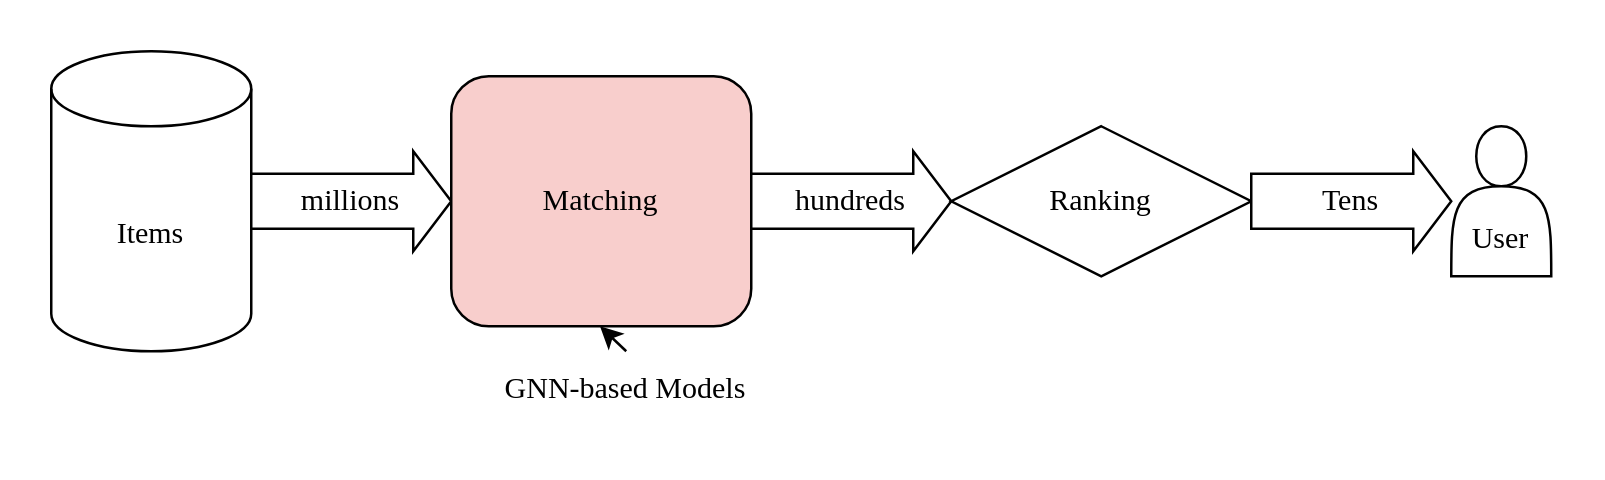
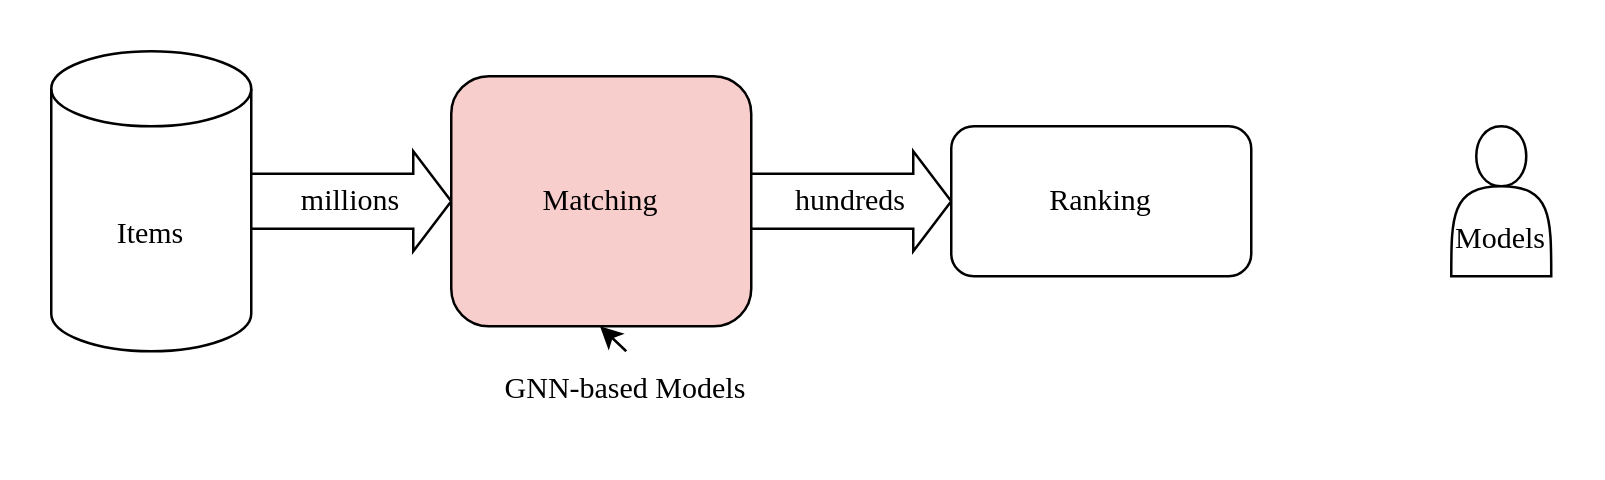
  <mxCell id="0" />
  <mxCell id="1" parent="0" />
  <mxCell id="2" value="&lt;font face=&quot;Serif&quot;&gt;Items&lt;/font&gt;" style="shape=cylinder3;whiteSpace=wrap;html=1;boundedLbl=1;backgroundOutline=1;size=15;" parent="1" vertex="1"><mxGeometry x="20" y="20" width="80" height="120" as="geometry" /></mxCell>
  <mxCell id="3" value="&lt;font face=&quot;serif&quot;&gt;millions&lt;/font&gt;" style="shape=singleArrow;whiteSpace=wrap;html=1;arrowWidth=0.55;arrowSize=0.19;" parent="1" vertex="1"><mxGeometry x="100" y="60" width="80" height="40" as="geometry" /></mxCell>
  <mxCell id="4" value="&lt;font face=&quot;Serif&quot;&gt;Matching&lt;/font&gt;" style="rounded=1;whiteSpace=wrap;html=1;fillColor=#f8cecc;" parent="1" vertex="1"><mxGeometry x="180" y="30" width="120" height="100" as="geometry" /></mxCell>
  <mxCell id="5" value="&lt;font face=&quot;Serif&quot;&gt;hundreds&lt;/font&gt;" style="shape=singleArrow;whiteSpace=wrap;html=1;arrowWidth=0.55;arrowSize=0.19;" parent="1" vertex="1"><mxGeometry x="300" y="60" width="80" height="40" as="geometry" /></mxCell>
- <mxCell id="6" value="&lt;font face=&quot;Serif&quot;&gt;Ranking&lt;/font&gt;" style="rhombus;whiteSpace=wrap;html=1;" parent="1" vertex="1"><mxGeometry x="380" y="50" width="120" height="60" as="geometry" /></mxCell>
- <mxCell id="7" value="&lt;font face=&quot;Serif&quot;&gt;Tens&lt;/font&gt;" style="shape=singleArrow;whiteSpace=wrap;html=1;arrowWidth=0.55;arrowSize=0.19;" parent="1" vertex="1"><mxGeometry x="500" y="60" width="80" height="40" as="geometry" /></mxCell>
- <mxCell id="8" value="&lt;div&gt;&lt;font face=&quot;Times New Roman&quot;&gt;&lt;br&gt;&lt;/font&gt;&lt;/div&gt;&lt;div&gt;&lt;font face=&quot;lu1GssDBQNQ3nTsO_UOP&quot;&gt;&lt;br&gt;&lt;/font&gt;&lt;/div&gt;&lt;div&gt;&lt;font face=&quot;lu1GssDBQNQ3nTsO_UOP&quot;&gt;User&lt;/font&gt;&lt;/div&gt;" style="shape=actor;whiteSpace=wrap;html=1;" parent="1" vertex="1"><mxGeometry x="580" y="50" width="40" height="60" as="geometry" /></mxCell>
+ <mxCell id="6" value="&lt;font face=&quot;Serif&quot;&gt;Ranking&lt;/font&gt;" style="rounded=1;whiteSpace=wrap;html=1;" parent="1" vertex="1"><mxGeometry x="380" y="50" width="120" height="60" as="geometry" /></mxCell>
+ <mxCell id="8" value="&lt;div&gt;&lt;font face=&quot;Times New Roman&quot;&gt;&lt;br&gt;&lt;/font&gt;&lt;/div&gt;&lt;div&gt;&lt;font face=&quot;lu1GssDBQNQ3nTsO_UOP&quot;&gt;&lt;br&gt;&lt;/font&gt;&lt;/div&gt;&lt;div&gt;&lt;font face=&quot;lu1GssDBQNQ3nTsO_UOP&quot;&gt;Models&lt;/font&gt;&lt;/div&gt;" style="shape=actor;whiteSpace=wrap;html=1;" parent="1" vertex="1"><mxGeometry x="580" y="50" width="40" height="60" as="geometry" /></mxCell>
  <mxCell id="9" value="" style="endArrow=classic;html=1;rounded=0;exitX=0.5;exitY=0;exitDx=0;exitDy=0;" parent="1" edge="1" source="10"><mxGeometry width="50" height="50" relative="1" as="geometry"><mxPoint x="240" y="160" as="sourcePoint" /><mxPoint x="239.5" y="130" as="targetPoint" /></mxGeometry></mxCell>
  <mxCell id="10" value="&lt;font face=&quot;Serif&quot;&gt;GNN-based Models&lt;/font&gt;" style="text;html=1;align=center;verticalAlign=middle;whiteSpace=wrap;rounded=0;" parent="1" vertex="1"><mxGeometry x="196.25" y="140" width="107.5" height="30" as="geometry" /></mxCell>
